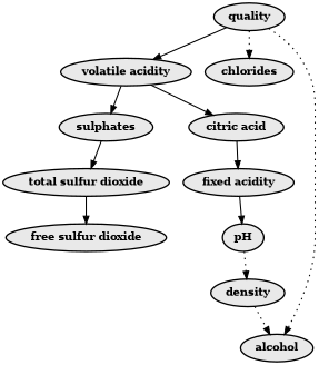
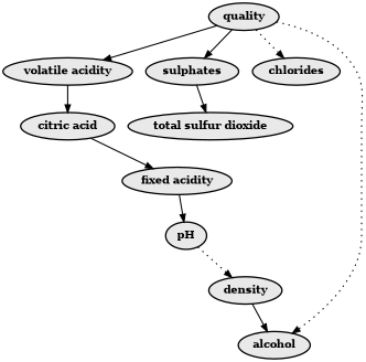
  digraph {
    node [fillcolor="#E9E9E9" fontname="times-bold" fontsize=14 penwidth=1.875 style=filled]
    edge [penwidth=1.5 style=solid]
    quality
    "volatile acidity"
    sulphates
    chlorides
    alcohol
    "citric acid"
    "total sulfur dioxide"
-   "free sulfur dioxide"
    "fixed acidity"
    pH
    density
    quality -> "volatile acidity"
-   "volatile acidity" -> sulphates
+   quality -> sulphates
    quality -> chlorides [style=dotted]
    quality -> alcohol [style=dotted]
    "volatile acidity" -> "citric acid"
    sulphates -> "total sulfur dioxide"
    "citric acid" -> "fixed acidity"
-   "total sulfur dioxide" -> "free sulfur dioxide"
    "fixed acidity" -> pH
    pH -> density [style=dotted]
-   density -> alcohol [style=dotted]
+   density -> alcohol
  }
